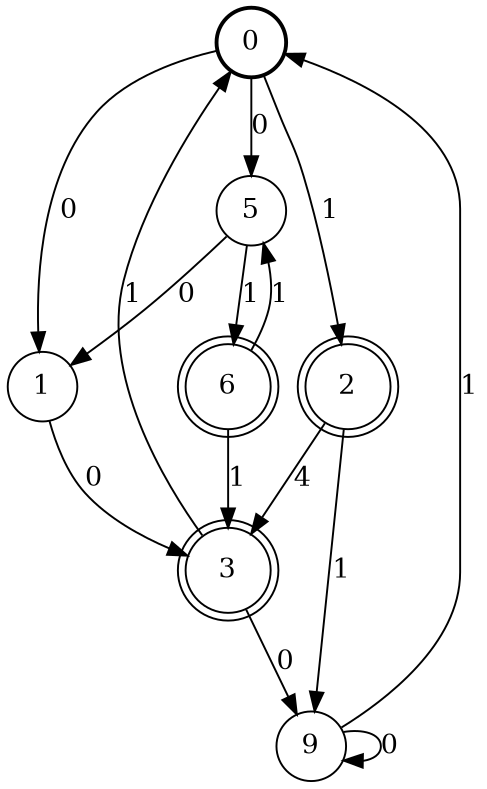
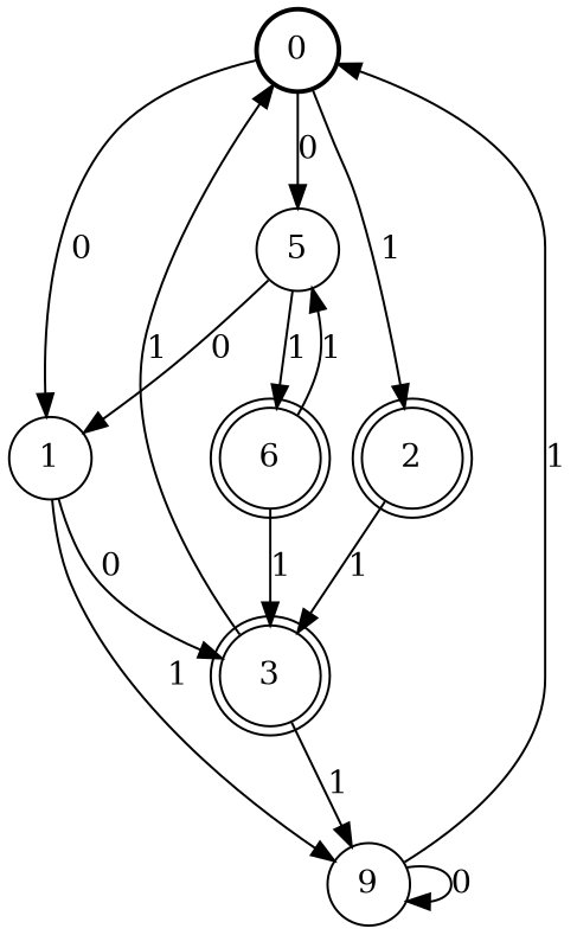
  digraph {
    node [shape=circle]
    0 [style=bold]
    1
    2 [peripheries=2]
    5
    3 [peripheries=2]
    n6 [label=9]
    6 [peripheries=2]
    0 -> 1 [label=0]
    0 -> 2 [label=1]
    0 -> 5 [label=0]
    1 -> 3 [label=0]
-   2 -> n6 [label=1]
-   2 -> 3 [label=4]
+   1 -> n6 [label=1]
+   2 -> 3 [label=1]
    5 -> 1 [label=0]
    5 -> 6 [label=1]
    3 -> 0 [label=1]
-   3 -> n6 [label=0]
+   3 -> n6 [label=1]
    n6 -> 0 [label=1]
    n6 -> n6 [label=0]
    6 -> 5 [label=1]
    6 -> 3 [label=1]
  }
